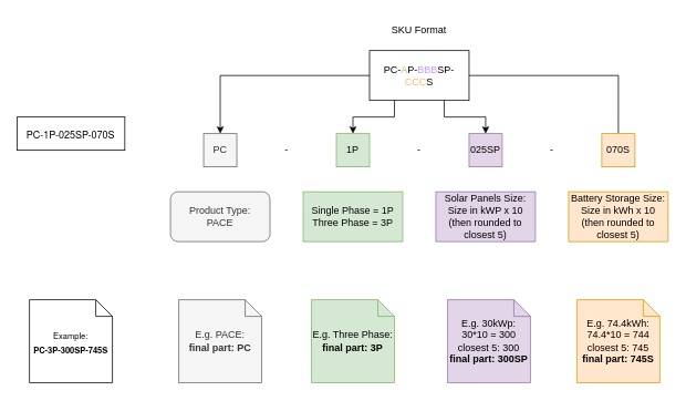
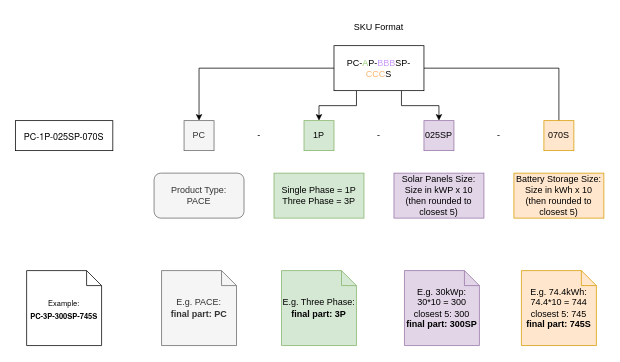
  <mxCell id="0" />
  <mxCell id="1" parent="0" />
  <mxCell id="2" style="edgeStyle=orthogonalEdgeStyle;rounded=0;orthogonalLoop=1;jettySize=auto;html=1;exitX=0;exitY=0.5;exitDx=0;exitDy=0;entryX=0.5;entryY=0;entryDx=0;entryDy=0;" edge="1" parent="1" source="6" target="7"><mxGeometry relative="1" as="geometry" /></mxCell>
  <mxCell id="3" style="edgeStyle=orthogonalEdgeStyle;rounded=0;orthogonalLoop=1;jettySize=auto;html=1;exitX=1;exitY=0.5;exitDx=0;exitDy=0;entryX=0.5;entryY=0;entryDx=0;entryDy=0;endArrow=none;" edge="1" parent="1" source="6" target="10"><mxGeometry relative="1" as="geometry" /></mxCell>
  <mxCell id="4" style="edgeStyle=orthogonalEdgeStyle;rounded=0;orthogonalLoop=1;jettySize=auto;html=1;exitX=0.25;exitY=1;exitDx=0;exitDy=0;entryX=0.5;entryY=0;entryDx=0;entryDy=0;" edge="1" parent="1" source="6" target="8"><mxGeometry relative="1" as="geometry" /></mxCell>
  <mxCell id="5" style="edgeStyle=orthogonalEdgeStyle;rounded=0;orthogonalLoop=1;jettySize=auto;html=1;exitX=0.75;exitY=1;exitDx=0;exitDy=0;entryX=0.5;entryY=0;entryDx=0;entryDy=0;" edge="1" parent="1" source="6" target="9"><mxGeometry relative="1" as="geometry" /></mxCell>
  <mxCell id="6" value="PC-&lt;font color=&quot;#97d077&quot;&gt;A&lt;/font&gt;P-&lt;font color=&quot;#cc99ff&quot;&gt;BBB&lt;/font&gt;SP-&lt;font color=&quot;#ffb570&quot;&gt;CCC&lt;/font&gt;S" style="rounded=0;whiteSpace=wrap;html=1;" vertex="1" parent="1"><mxGeometry x="445" y="60" width="120" height="60" as="geometry" /></mxCell>
  <mxCell id="7" value="PC" style="rounded=0;whiteSpace=wrap;html=1;fillColor=#f5f5f5;fontColor=#333333;strokeColor=#666666;" vertex="1" parent="1"><mxGeometry x="245" y="160" width="40" height="40" as="geometry" /></mxCell>
  <mxCell id="8" value="1P" style="rounded=0;whiteSpace=wrap;html=1;fillColor=#d5e8d4;strokeColor=#82b366;" vertex="1" parent="1"><mxGeometry x="405" y="160" width="40" height="40" as="geometry" /></mxCell>
  <mxCell id="9" value="025SP" style="rounded=0;whiteSpace=wrap;html=1;fillColor=#e1d5e7;strokeColor=#9673a6;" vertex="1" parent="1"><mxGeometry x="565" y="160" width="40" height="40" as="geometry" /></mxCell>
  <mxCell id="10" value="070S" style="rounded=0;whiteSpace=wrap;html=1;fillColor=#ffe6cc;strokeColor=#d79b00;" vertex="1" parent="1"><mxGeometry x="725" y="160" width="40" height="40" as="geometry" /></mxCell>
  <mxCell id="11" value="Product Type: &lt;br&gt;PACE" style="whiteSpace=wrap;html=1;fillColor=#f5f5f5;fontColor=#333333;strokeColor=#666666;rounded=1;" vertex="1" parent="1"><mxGeometry x="205" y="230" width="120" height="60" as="geometry" /></mxCell>
  <mxCell id="12" value="Single Phase = 1P&lt;br&gt;Three Phase = 3P" style="rounded=0;whiteSpace=wrap;html=1;fillColor=#d5e8d4;strokeColor=#82b366;" vertex="1" parent="1"><mxGeometry x="365" y="230" width="120" height="60" as="geometry" /></mxCell>
  <mxCell id="13" value="Solar Panels Size: Size in kWP x 10&lt;br&gt;(then rounded to closest 5)" style="rounded=0;whiteSpace=wrap;html=1;fillColor=#e1d5e7;strokeColor=#9673a6;" vertex="1" parent="1"><mxGeometry x="525" y="230" width="120" height="60" as="geometry" /></mxCell>
  <mxCell id="14" value="Battery Storage Size:&lt;br&gt;Size in kWh x 10 (then rounded to closest 5)" style="rounded=0;whiteSpace=wrap;html=1;fillColor=#ffe6cc;strokeColor=#d79b00;" vertex="1" parent="1"><mxGeometry x="685" y="230" width="120" height="60" as="geometry" /></mxCell>
  <mxCell id="15" value="-" style="text;html=1;strokeColor=none;fillColor=none;align=center;verticalAlign=middle;whiteSpace=wrap;rounded=0;fontColor=#000000;" vertex="1" parent="1"><mxGeometry x="315" y="165" width="60" height="30" as="geometry" /></mxCell>
  <mxCell id="16" value="-" style="text;html=1;strokeColor=none;fillColor=none;align=center;verticalAlign=middle;whiteSpace=wrap;rounded=0;fontColor=#000000;" vertex="1" parent="1"><mxGeometry x="475" y="165" width="60" height="30" as="geometry" /></mxCell>
  <mxCell id="17" value="-" style="text;html=1;strokeColor=none;fillColor=none;align=center;verticalAlign=middle;whiteSpace=wrap;rounded=0;fontColor=#000000;" vertex="1" parent="1"><mxGeometry x="635" y="165" width="60" height="30" as="geometry" /></mxCell>
  <mxCell id="18" value="E.g. 74.4kWh:&lt;br&gt;74.4*10 = 744&lt;br&gt;closest 5: 745&lt;br&gt;&lt;b&gt;final part: 745S&lt;/b&gt;" style="shape=note;size=20;whiteSpace=wrap;html=1;fillColor=#ffe6cc;strokeColor=#d79b00;" vertex="1" parent="1"><mxGeometry x="695" y="360" width="100" height="100" as="geometry" /></mxCell>
  <mxCell id="19" value="E.g. 30kWp:&lt;br&gt;30*10 = 300&lt;br&gt;closest 5: 300&lt;br&gt;&lt;b&gt;final part: 300SP&lt;/b&gt;" style="shape=note;size=20;whiteSpace=wrap;html=1;fillColor=#e1d5e7;strokeColor=#9673a6;" vertex="1" parent="1"><mxGeometry x="539" y="360" width="100" height="100" as="geometry" /></mxCell>
  <mxCell id="20" value="E.g. Three Phase:&lt;br&gt;&lt;b&gt;final part: 3P&lt;/b&gt;" style="shape=note;size=20;whiteSpace=wrap;html=1;fillColor=#d5e8d4;strokeColor=#82b366;" vertex="1" parent="1"><mxGeometry x="375" y="360" width="100" height="100" as="geometry" /></mxCell>
  <mxCell id="21" value="E.g. PACE:&lt;br&gt;&lt;b&gt;final part: PC&lt;/b&gt;" style="shape=note;size=20;whiteSpace=wrap;html=1;fontColor=#333333;fillColor=#f5f5f5;strokeColor=#666666;" vertex="1" parent="1"><mxGeometry x="215" y="360" width="100" height="100" as="geometry" /></mxCell>
  <mxCell id="22" value="&lt;p style=&quot;margin: 0px; font-stretch: normal; line-height: normal; font-family: &amp;quot;Helvetica Neue&amp;quot;;&quot;&gt;&lt;font style=&quot;font-size: 10px;&quot;&gt;Example:&lt;/font&gt;&lt;/p&gt;&lt;p style=&quot;margin: 0px; font-stretch: normal; line-height: normal; font-family: &amp;quot;Helvetica Neue&amp;quot;;&quot;&gt;&lt;font style=&quot;font-size: 10px;&quot;&gt;&lt;b&gt;PC-3P-300SP-745S&lt;/b&gt;&lt;/font&gt;&lt;/p&gt;" style="shape=note;size=20;whiteSpace=wrap;html=1;fontColor=#000000;" vertex="1" parent="1"><mxGeometry x="35" y="360" width="100" height="100" as="geometry" /></mxCell>
- <mxCell id="23" value="&lt;p style=&quot;margin: 0px; font-stretch: normal; font-size: 12px; line-height: normal; font-family: &amp;quot;Helvetica Neue&amp;quot;;&quot;&gt;PC-1P-025SP-070S&lt;/p&gt;" style="rounded=0;whiteSpace=wrap;html=1;fontSize=12;" vertex="1" parent="1"><mxGeometry x="20" y="140" width="130" height="40" as="geometry" /></mxCell>
+ <mxCell id="23" value="&lt;p style=&quot;margin: 0px; font-stretch: normal; font-size: 12px; line-height: normal; font-family: &amp;quot;Helvetica Neue&amp;quot;;&quot;&gt;PC-1P-025SP-070S&lt;/p&gt;" style="rounded=0;whiteSpace=wrap;html=1;fontSize=12;" vertex="1" parent="1"><mxGeometry x="20" y="160" width="130" height="40" as="geometry" /></mxCell>
  <mxCell id="24" value="SKU Format" style="text;html=1;strokeColor=none;fillColor=none;align=center;verticalAlign=middle;whiteSpace=wrap;rounded=0;fontSize=12;fontColor=#000000;" vertex="1" parent="1"><mxGeometry x="445" y="20" width="120" height="30" as="geometry" /></mxCell>
